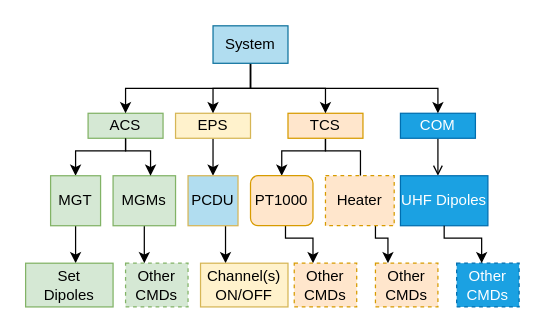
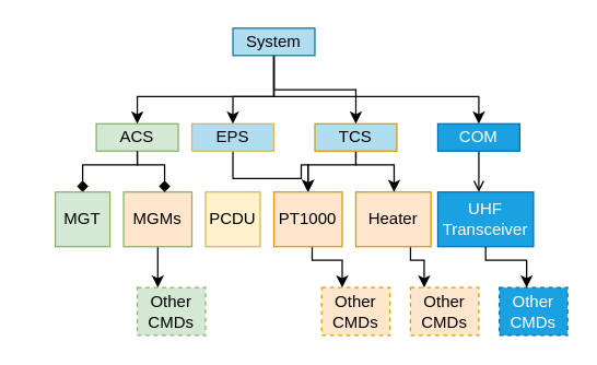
  <mxCell id="0" />
  <mxCell id="1" parent="0" />
  <mxCell id="2" value="" style="edgeStyle=orthogonalEdgeStyle;rounded=0;orthogonalLoop=1;jettySize=auto;html=1;" edge="1" parent="1" source="4" target="14"><mxGeometry relative="1" as="geometry"><Array as="points"><mxPoint x="260" y="120" /><mxPoint x="225" y="120" /></Array></mxGeometry></mxCell>
- <mxCell id="3" style="edgeStyle=orthogonalEdgeStyle;rounded=0;orthogonalLoop=1;jettySize=auto;html=1;endArrow=none;" edge="1" parent="1" source="4" target="12"><mxGeometry relative="1" as="geometry"><Array as="points"><mxPoint x="260" y="120" /><mxPoint x="288" y="120" /></Array></mxGeometry></mxCell>
- <mxCell id="4" value="TCS" style="whiteSpace=wrap;html=1;align=center;direction=west;fillColor=#ffe6cc;strokeColor=#d79b00;" vertex="1" parent="1"><mxGeometry x="230" y="90" width="60" height="20" as="geometry" /></mxCell>
- <mxCell id="5" style="edgeStyle=orthogonalEdgeStyle;rounded=0;orthogonalLoop=1;jettySize=auto;html=1;" edge="1" parent="1" source="6" target="17"><mxGeometry relative="1" as="geometry" /></mxCell>
- <mxCell id="6" value="&lt;div&gt;&lt;br&gt;&lt;/div&gt;&lt;div&gt;EPS&lt;/div&gt;&lt;div&gt;&lt;br&gt;&lt;/div&gt;" style="whiteSpace=wrap;html=1;align=center;fillColor=#fff2cc;strokeColor=#d6b656;" vertex="1" parent="1"><mxGeometry x="140" y="90" width="60" height="20" as="geometry" /></mxCell>
+ <mxCell id="3" style="edgeStyle=orthogonalEdgeStyle;rounded=0;orthogonalLoop=1;jettySize=auto;html=1;" edge="1" parent="1" source="4" target="12"><mxGeometry relative="1" as="geometry"><Array as="points"><mxPoint x="260" y="120" /><mxPoint x="288" y="120" /></Array></mxGeometry></mxCell>
+ <mxCell id="4" value="TCS" style="whiteSpace=wrap;html=1;align=center;direction=west;fillColor=#b1ddf0;strokeColor=#d79b00;" vertex="1" parent="1"><mxGeometry x="230" y="90" width="60" height="20" as="geometry" /></mxCell>
+ <mxCell id="5" style="edgeStyle=orthogonalEdgeStyle;rounded=0;orthogonalLoop=1;jettySize=auto;html=1;" edge="1" parent="1" source="6" target="14"><mxGeometry relative="1" as="geometry" /></mxCell>
+ <mxCell id="6" value="&lt;div&gt;&lt;br&gt;&lt;/div&gt;&lt;div&gt;EPS&lt;/div&gt;&lt;div&gt;&lt;br&gt;&lt;/div&gt;" style="whiteSpace=wrap;html=1;align=center;fillColor=#b1ddf0;strokeColor=#d6b656;" vertex="1" parent="1"><mxGeometry x="140" y="90" width="60" height="20" as="geometry" /></mxCell>
  <mxCell id="7" style="edgeStyle=orthogonalEdgeStyle;rounded=0;orthogonalLoop=1;jettySize=auto;html=1;endArrow=open;" edge="1" parent="1" source="8" target="15"><mxGeometry relative="1" as="geometry"><Array as="points"><mxPoint x="350" y="140" /><mxPoint x="350" y="140" /></Array></mxGeometry></mxCell>
  <mxCell id="8" value="&lt;div&gt;COM&lt;/div&gt;" style="whiteSpace=wrap;html=1;align=center;fillColor=#1ba1e2;fontColor=#ffffff;strokeColor=#006EAF;" vertex="1" parent="1"><mxGeometry x="320" y="90" width="60" height="20" as="geometry" /></mxCell>
- <mxCell id="9" style="edgeStyle=orthogonalEdgeStyle;rounded=0;orthogonalLoop=1;jettySize=auto;html=1;" edge="1" parent="1" source="10" target="21"><mxGeometry relative="1" as="geometry"><Array as="points"><mxPoint x="100" y="120" /><mxPoint x="60" y="120" /></Array></mxGeometry></mxCell>
+ <mxCell id="9" style="edgeStyle=orthogonalEdgeStyle;rounded=0;orthogonalLoop=1;jettySize=auto;html=1;endArrow=diamond;" edge="1" parent="1" source="10" target="21"><mxGeometry relative="1" as="geometry"><Array as="points"><mxPoint x="100" y="120" /><mxPoint x="60" y="120" /></Array></mxGeometry></mxCell>
  <mxCell id="10" value="&lt;div&gt;ACS&lt;/div&gt;" style="whiteSpace=wrap;html=1;align=center;fillColor=#d5e8d4;strokeColor=#82b366;" vertex="1" parent="1"><mxGeometry x="70" y="90" width="60" height="20" as="geometry" /></mxCell>
  <mxCell id="11" style="edgeStyle=orthogonalEdgeStyle;rounded=0;orthogonalLoop=1;jettySize=auto;html=1;" edge="1" parent="1" source="12" target="32"><mxGeometry relative="1" as="geometry"><Array as="points"><mxPoint x="300" y="190" /><mxPoint x="310" y="190" /></Array></mxGeometry></mxCell>
- <mxCell id="12" value="&lt;div&gt;Heater&lt;/div&gt;" style="whiteSpace=wrap;html=1;align=center;fillColor=#ffe6cc;strokeColor=#d79b00;dashed=1;" vertex="1" parent="1"><mxGeometry x="260" y="140" width="55" height="40" as="geometry" /></mxCell>
+ <mxCell id="12" value="&lt;div&gt;Heater&lt;/div&gt;" style="whiteSpace=wrap;html=1;align=center;fillColor=#ffe6cc;strokeColor=#d79b00;" vertex="1" parent="1"><mxGeometry x="260" y="140" width="55" height="40" as="geometry" /></mxCell>
  <mxCell id="13" style="edgeStyle=orthogonalEdgeStyle;rounded=0;orthogonalLoop=1;jettySize=auto;html=1;exitX=0.44;exitY=0.015;exitDx=0;exitDy=0;exitPerimeter=0;" edge="1" parent="1" source="14" target="31"><mxGeometry relative="1" as="geometry"><Array as="points"><mxPoint x="228" y="190" /><mxPoint x="250" y="190" /></Array></mxGeometry></mxCell>
- <mxCell id="14" value="&lt;div&gt;PT1000&lt;/div&gt;" style="whiteSpace=wrap;html=1;align=center;direction=west;fillColor=#ffe6cc;strokeColor=#d79b00;rounded=1;" vertex="1" parent="1"><mxGeometry x="200" y="140" width="50" height="40" as="geometry" /></mxCell>
- <mxCell id="15" value="&lt;div&gt;UHF Dipoles&lt;/div&gt;" style="whiteSpace=wrap;html=1;align=center;fillColor=#1ba1e2;fontColor=#ffffff;strokeColor=#006EAF;" vertex="1" parent="1"><mxGeometry x="320" y="140" width="70" height="40" as="geometry" /></mxCell>
- <mxCell id="16" style="edgeStyle=orthogonalEdgeStyle;rounded=0;orthogonalLoop=1;jettySize=auto;html=1;" edge="1" parent="1" source="17" target="28"><mxGeometry relative="1" as="geometry"><Array as="points"><mxPoint x="180" y="200" /><mxPoint x="180" y="200" /></Array></mxGeometry></mxCell>
- <mxCell id="17" value="&lt;div&gt;PCDU&lt;/div&gt;" style="whiteSpace=wrap;html=1;align=center;direction=west;fillColor=#b1ddf0;strokeColor=#d6b656;" vertex="1" parent="1"><mxGeometry x="150" y="140" width="40" height="40" as="geometry" /></mxCell>
+ <mxCell id="14" value="&lt;div&gt;PT1000&lt;/div&gt;" style="whiteSpace=wrap;html=1;align=center;direction=west;fillColor=#ffe6cc;strokeColor=#d79b00;" vertex="1" parent="1"><mxGeometry x="200" y="140" width="50" height="40" as="geometry" /></mxCell>
+ <mxCell id="15" value="&lt;div&gt;UHF Transceiver&lt;/div&gt;" style="whiteSpace=wrap;html=1;align=center;fillColor=#1ba1e2;fontColor=#ffffff;strokeColor=#006EAF;" vertex="1" parent="1"><mxGeometry x="320" y="140" width="70" height="40" as="geometry" /></mxCell>
+ <mxCell id="17" value="&lt;div&gt;PCDU&lt;/div&gt;" style="whiteSpace=wrap;html=1;align=center;direction=west;fillColor=#fff2cc;strokeColor=#d6b656;" vertex="1" parent="1"><mxGeometry x="150" y="140" width="40" height="40" as="geometry" /></mxCell>
  <mxCell id="18" style="edgeStyle=orthogonalEdgeStyle;rounded=0;orthogonalLoop=1;jettySize=auto;html=1;" edge="1" parent="1" source="19" target="30"><mxGeometry relative="1" as="geometry"><Array as="points"><mxPoint x="120" y="210" /><mxPoint x="120" y="210" /></Array></mxGeometry></mxCell>
- <mxCell id="19" value="&lt;div&gt;MGMs&lt;/div&gt;" style="whiteSpace=wrap;html=1;align=center;direction=west;fillColor=#d5e8d4;strokeColor=#82b366;" vertex="1" parent="1"><mxGeometry x="90" y="140" width="50" height="40" as="geometry" /></mxCell>
- <mxCell id="20" style="edgeStyle=orthogonalEdgeStyle;rounded=0;orthogonalLoop=1;jettySize=auto;html=1;" edge="1" parent="1" source="21" target="29"><mxGeometry relative="1" as="geometry"><Array as="points"><mxPoint x="60" y="220" /><mxPoint x="60" y="220" /></Array></mxGeometry></mxCell>
+ <mxCell id="19" value="&lt;div&gt;MGMs&lt;/div&gt;" style="whiteSpace=wrap;html=1;align=center;direction=west;fillColor=#ffe6cc;strokeColor=#82b366;" vertex="1" parent="1"><mxGeometry x="90" y="140" width="50" height="40" as="geometry" /></mxCell>
  <mxCell id="21" value="&lt;div&gt;MGT&lt;/div&gt;" style="whiteSpace=wrap;html=1;align=center;direction=west;fillColor=#d5e8d4;strokeColor=#82b366;" vertex="1" parent="1"><mxGeometry x="40" y="140" width="40" height="40" as="geometry" /></mxCell>
- <mxCell id="22" style="edgeStyle=orthogonalEdgeStyle;rounded=0;orthogonalLoop=1;jettySize=auto;html=1;" edge="1" parent="1" source="10" target="19"><mxGeometry relative="1" as="geometry"><mxPoint x="120" y="140" as="targetPoint" /><Array as="points"><mxPoint x="100" y="120" /><mxPoint x="120" y="120" /></Array></mxGeometry></mxCell>
+ <mxCell id="22" style="edgeStyle=orthogonalEdgeStyle;rounded=0;orthogonalLoop=1;jettySize=auto;html=1;endArrow=diamond;" edge="1" parent="1" source="10" target="19"><mxGeometry relative="1" as="geometry"><mxPoint x="120" y="140" as="targetPoint" /><Array as="points"><mxPoint x="100" y="120" /><mxPoint x="120" y="120" /></Array></mxGeometry></mxCell>
  <mxCell id="23" style="edgeStyle=orthogonalEdgeStyle;rounded=0;orthogonalLoop=1;jettySize=auto;html=1;exitX=0.5;exitY=1;exitDx=0;exitDy=0;" edge="1" parent="1" source="27" target="6"><mxGeometry relative="1" as="geometry"><mxPoint x="170" y="50" as="sourcePoint" /><mxPoint x="180" y="90" as="targetPoint" /><Array as="points"><mxPoint x="200" y="70" /><mxPoint x="170" y="70" /></Array></mxGeometry></mxCell>
  <mxCell id="24" style="edgeStyle=orthogonalEdgeStyle;rounded=0;orthogonalLoop=1;jettySize=auto;html=1;" edge="1" parent="1" source="27" target="4"><mxGeometry relative="1" as="geometry" /></mxCell>
  <mxCell id="25" style="edgeStyle=orthogonalEdgeStyle;rounded=0;orthogonalLoop=1;jettySize=auto;html=1;" edge="1" parent="1" source="27" target="8"><mxGeometry relative="1" as="geometry"><Array as="points"><mxPoint x="200" y="70" /><mxPoint x="350" y="70" /></Array></mxGeometry></mxCell>
  <mxCell id="26" style="edgeStyle=orthogonalEdgeStyle;rounded=0;orthogonalLoop=1;jettySize=auto;html=1;" edge="1" parent="1" source="27" target="10"><mxGeometry relative="1" as="geometry"><Array as="points"><mxPoint x="200" y="70" /><mxPoint x="100" y="70" /></Array></mxGeometry></mxCell>
- <mxCell id="27" value="&lt;div&gt;System&lt;/div&gt;" style="rounded=0;whiteSpace=wrap;html=1;fillColor=#b1ddf0;strokeColor=#10739e;" vertex="1" parent="1"><mxGeometry x="170" y="20" width="60" height="30" as="geometry" /></mxCell>
- <mxCell id="28" value="&lt;div&gt;Channel(s) ON/OFF&lt;/div&gt;" style="whiteSpace=wrap;html=1;align=center;direction=west;fillColor=#fff2cc;strokeColor=#d6b656;" vertex="1" parent="1"><mxGeometry x="160" y="210" width="70" height="35" as="geometry" /></mxCell>
- <mxCell id="29" value="&lt;div&gt;Set&lt;br&gt;&lt;/div&gt;&lt;div&gt;Dipoles&lt;/div&gt;" style="whiteSpace=wrap;html=1;align=center;direction=west;fillColor=#d5e8d4;strokeColor=#82b366;" vertex="1" parent="1"><mxGeometry x="20" y="210" width="70" height="35" as="geometry" /></mxCell>
+ <mxCell id="27" value="&lt;div&gt;System&lt;/div&gt;" style="rounded=0;whiteSpace=wrap;html=1;fillColor=#b1ddf0;strokeColor=#10739e;" vertex="1" parent="1"><mxGeometry x="170" y="20" width="60" height="20" as="geometry" /></mxCell>
  <mxCell id="30" value="Other&lt;br&gt;CMDs" style="rounded=0;whiteSpace=wrap;html=1;dashed=1;fillColor=#d5e8d4;strokeColor=#82b366;" vertex="1" parent="1"><mxGeometry x="100" y="210" width="50" height="35" as="geometry" /></mxCell>
  <mxCell id="31" value="Other&lt;br&gt;CMDs" style="rounded=0;whiteSpace=wrap;html=1;dashed=1;fillColor=#ffe6cc;strokeColor=#d79b00;" vertex="1" parent="1"><mxGeometry x="235" y="210" width="50" height="35" as="geometry" /></mxCell>
  <mxCell id="32" value="Other&lt;br&gt;CMDs" style="rounded=0;whiteSpace=wrap;html=1;dashed=1;fillColor=#ffe6cc;strokeColor=#d79b00;" vertex="1" parent="1"><mxGeometry x="300" y="210" width="50" height="35" as="geometry" /></mxCell>
  <mxCell id="33" value="Other&lt;br&gt;CMDs" style="rounded=0;whiteSpace=wrap;html=1;dashed=1;fillColor=#1ba1e2;fontColor=#ffffff;strokeColor=#006EAF;" vertex="1" parent="1"><mxGeometry x="365" y="210" width="50" height="35" as="geometry" /></mxCell>
  <mxCell id="34" style="edgeStyle=orthogonalEdgeStyle;rounded=0;orthogonalLoop=1;jettySize=auto;html=1;" edge="1" parent="1" source="15" target="33"><mxGeometry relative="1" as="geometry"><mxPoint x="380" y="200" as="targetPoint" /><Array as="points"><mxPoint x="355" y="190" /><mxPoint x="385" y="190" /></Array></mxGeometry></mxCell>
